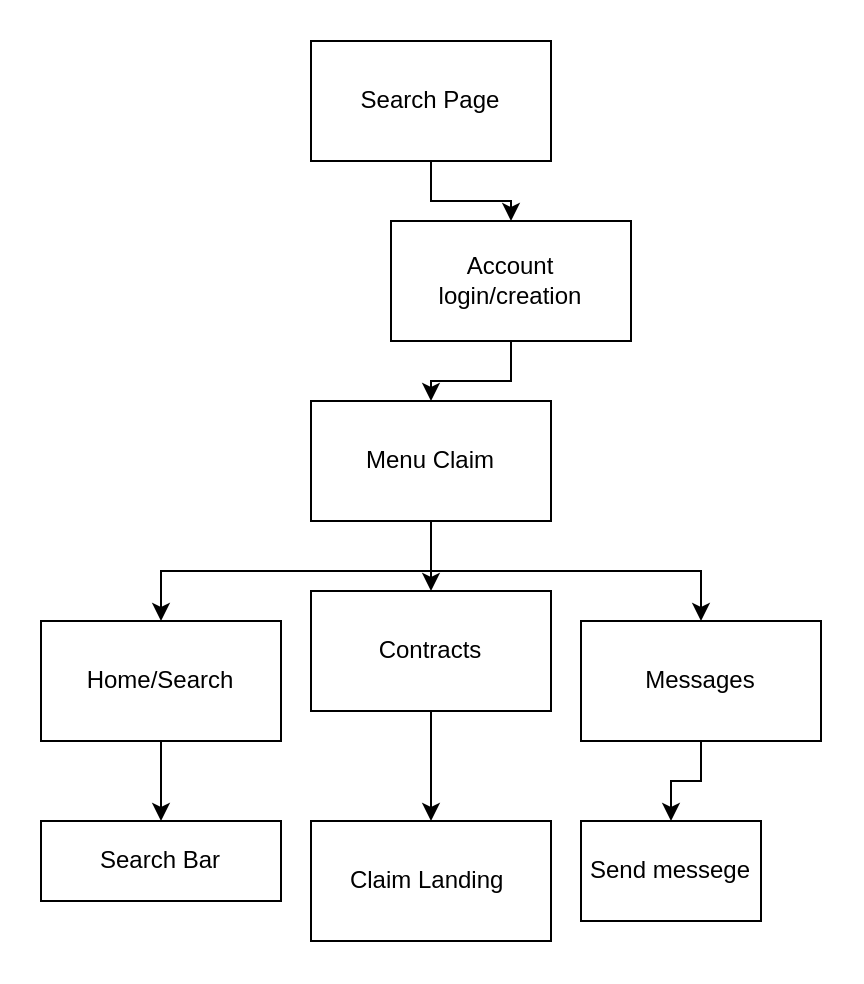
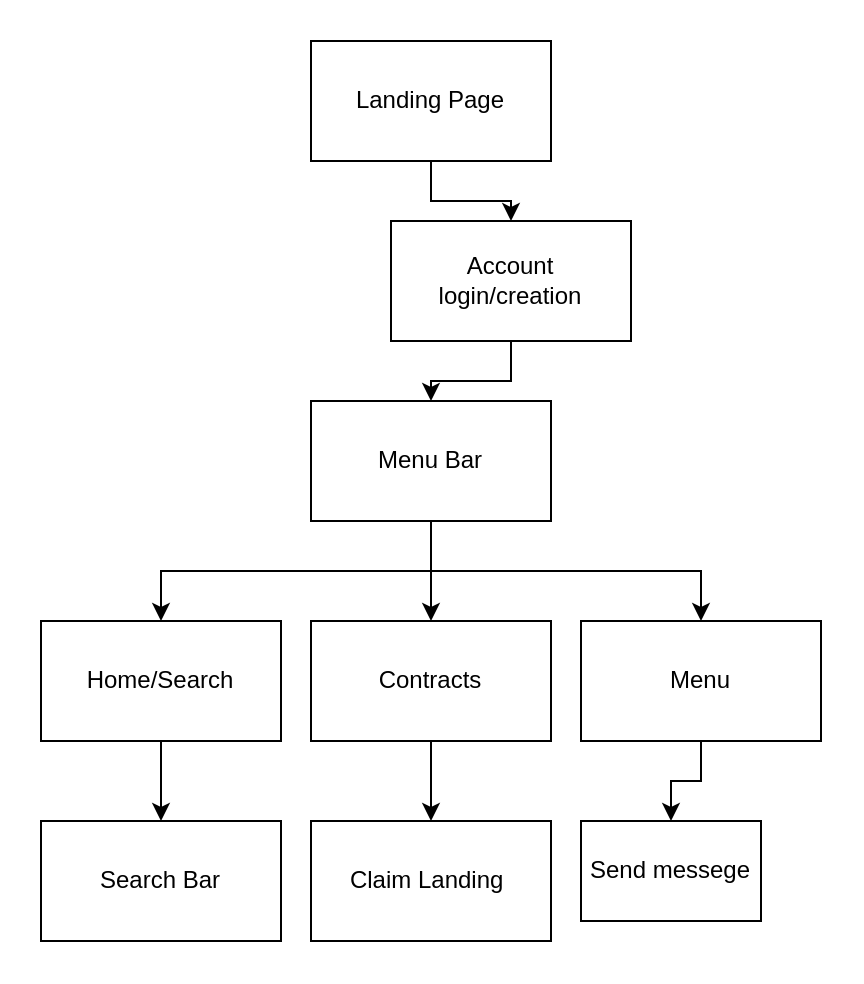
  <mxCell id="0" />
  <mxCell id="1" parent="0" />
  <mxCell id="2" style="edgeStyle=orthogonalEdgeStyle;rounded=0;orthogonalLoop=1;jettySize=auto;html=1;exitX=0.5;exitY=1;exitDx=0;exitDy=0;" parent="1" source="3" target="5" edge="1"><mxGeometry relative="1" as="geometry" /></mxCell>
- <mxCell id="3" value="Search Page" style="rounded=0;whiteSpace=wrap;html=1;" parent="1" vertex="1"><mxGeometry x="155" y="20" width="120" height="60" as="geometry" /></mxCell>
+ <mxCell id="3" value="Landing Page" style="rounded=0;whiteSpace=wrap;html=1;" parent="1" vertex="1"><mxGeometry x="155" y="20" width="120" height="60" as="geometry" /></mxCell>
  <mxCell id="4" style="edgeStyle=orthogonalEdgeStyle;rounded=0;orthogonalLoop=1;jettySize=auto;html=1;exitX=0.5;exitY=1;exitDx=0;exitDy=0;entryX=0.5;entryY=0;entryDx=0;entryDy=0;" parent="1" source="5" target="9" edge="1"><mxGeometry relative="1" as="geometry" /></mxCell>
  <mxCell id="5" value="Account login/creation" style="rounded=0;whiteSpace=wrap;html=1;" parent="1" vertex="1"><mxGeometry x="195" y="110" width="120" height="60" as="geometry" /></mxCell>
  <mxCell id="6" style="edgeStyle=orthogonalEdgeStyle;rounded=0;orthogonalLoop=1;jettySize=auto;html=1;exitX=0.5;exitY=1;exitDx=0;exitDy=0;entryX=0.5;entryY=0;entryDx=0;entryDy=0;" parent="1" source="9" target="11" edge="1"><mxGeometry relative="1" as="geometry" /></mxCell>
  <mxCell id="7" style="edgeStyle=orthogonalEdgeStyle;rounded=0;orthogonalLoop=1;jettySize=auto;html=1;exitX=0.5;exitY=1;exitDx=0;exitDy=0;" parent="1" source="9" target="13" edge="1"><mxGeometry relative="1" as="geometry" /></mxCell>
  <mxCell id="8" style="edgeStyle=orthogonalEdgeStyle;rounded=0;orthogonalLoop=1;jettySize=auto;html=1;exitX=0.5;exitY=1;exitDx=0;exitDy=0;" parent="1" source="9" target="15" edge="1"><mxGeometry relative="1" as="geometry" /></mxCell>
- <mxCell id="9" value="Menu Claim" style="rounded=0;whiteSpace=wrap;html=1;" parent="1" vertex="1"><mxGeometry x="155" y="200" width="120" height="60" as="geometry" /></mxCell>
+ <mxCell id="9" value="Menu Bar" style="rounded=0;whiteSpace=wrap;html=1;" parent="1" vertex="1"><mxGeometry x="155" y="200" width="120" height="60" as="geometry" /></mxCell>
  <mxCell id="10" style="edgeStyle=orthogonalEdgeStyle;rounded=0;orthogonalLoop=1;jettySize=auto;html=1;entryX=0.5;entryY=0;entryDx=0;entryDy=0;" edge="1" parent="1" source="11" target="16"><mxGeometry relative="1" as="geometry" /></mxCell>
  <mxCell id="11" value="Home/Search" style="rounded=0;whiteSpace=wrap;html=1;" parent="1" vertex="1"><mxGeometry x="20" y="310" width="120" height="60" as="geometry" /></mxCell>
  <mxCell id="12" style="edgeStyle=orthogonalEdgeStyle;rounded=0;orthogonalLoop=1;jettySize=auto;html=1;entryX=0.5;entryY=0;entryDx=0;entryDy=0;" edge="1" parent="1" source="13" target="17"><mxGeometry relative="1" as="geometry" /></mxCell>
- <mxCell id="13" value="Contracts" style="rounded=0;whiteSpace=wrap;html=1;" parent="1" vertex="1"><mxGeometry x="155" y="295" width="120" height="60" as="geometry" /></mxCell>
+ <mxCell id="13" value="Contracts" style="rounded=0;whiteSpace=wrap;html=1;" parent="1" vertex="1"><mxGeometry x="155" y="310" width="120" height="60" as="geometry" /></mxCell>
  <mxCell id="14" style="edgeStyle=orthogonalEdgeStyle;rounded=0;orthogonalLoop=1;jettySize=auto;html=1;entryX=0.5;entryY=0;entryDx=0;entryDy=0;" edge="1" parent="1" source="15" target="18"><mxGeometry relative="1" as="geometry" /></mxCell>
- <mxCell id="15" value="Messages" style="rounded=0;whiteSpace=wrap;html=1;" parent="1" vertex="1"><mxGeometry x="290" y="310" width="120" height="60" as="geometry" /></mxCell>
- <mxCell id="16" value="Search Bar" style="rounded=0;whiteSpace=wrap;html=1;" vertex="1" parent="1"><mxGeometry x="20" y="410" width="120" height="40" as="geometry" /></mxCell>
+ <mxCell id="15" value="Menu" style="rounded=0;whiteSpace=wrap;html=1;" parent="1" vertex="1"><mxGeometry x="290" y="310" width="120" height="60" as="geometry" /></mxCell>
+ <mxCell id="16" value="Search Bar" style="rounded=0;whiteSpace=wrap;html=1;" vertex="1" parent="1"><mxGeometry x="20" y="410" width="120" height="60" as="geometry" /></mxCell>
  <mxCell id="17" value="Claim Landing&amp;nbsp;" style="rounded=0;whiteSpace=wrap;html=1;" vertex="1" parent="1"><mxGeometry x="155" y="410" width="120" height="60" as="geometry" /></mxCell>
  <mxCell id="18" value="Send messege" style="rounded=0;whiteSpace=wrap;html=1;" vertex="1" parent="1"><mxGeometry x="290" y="410" width="90" height="50" as="geometry" /></mxCell>
